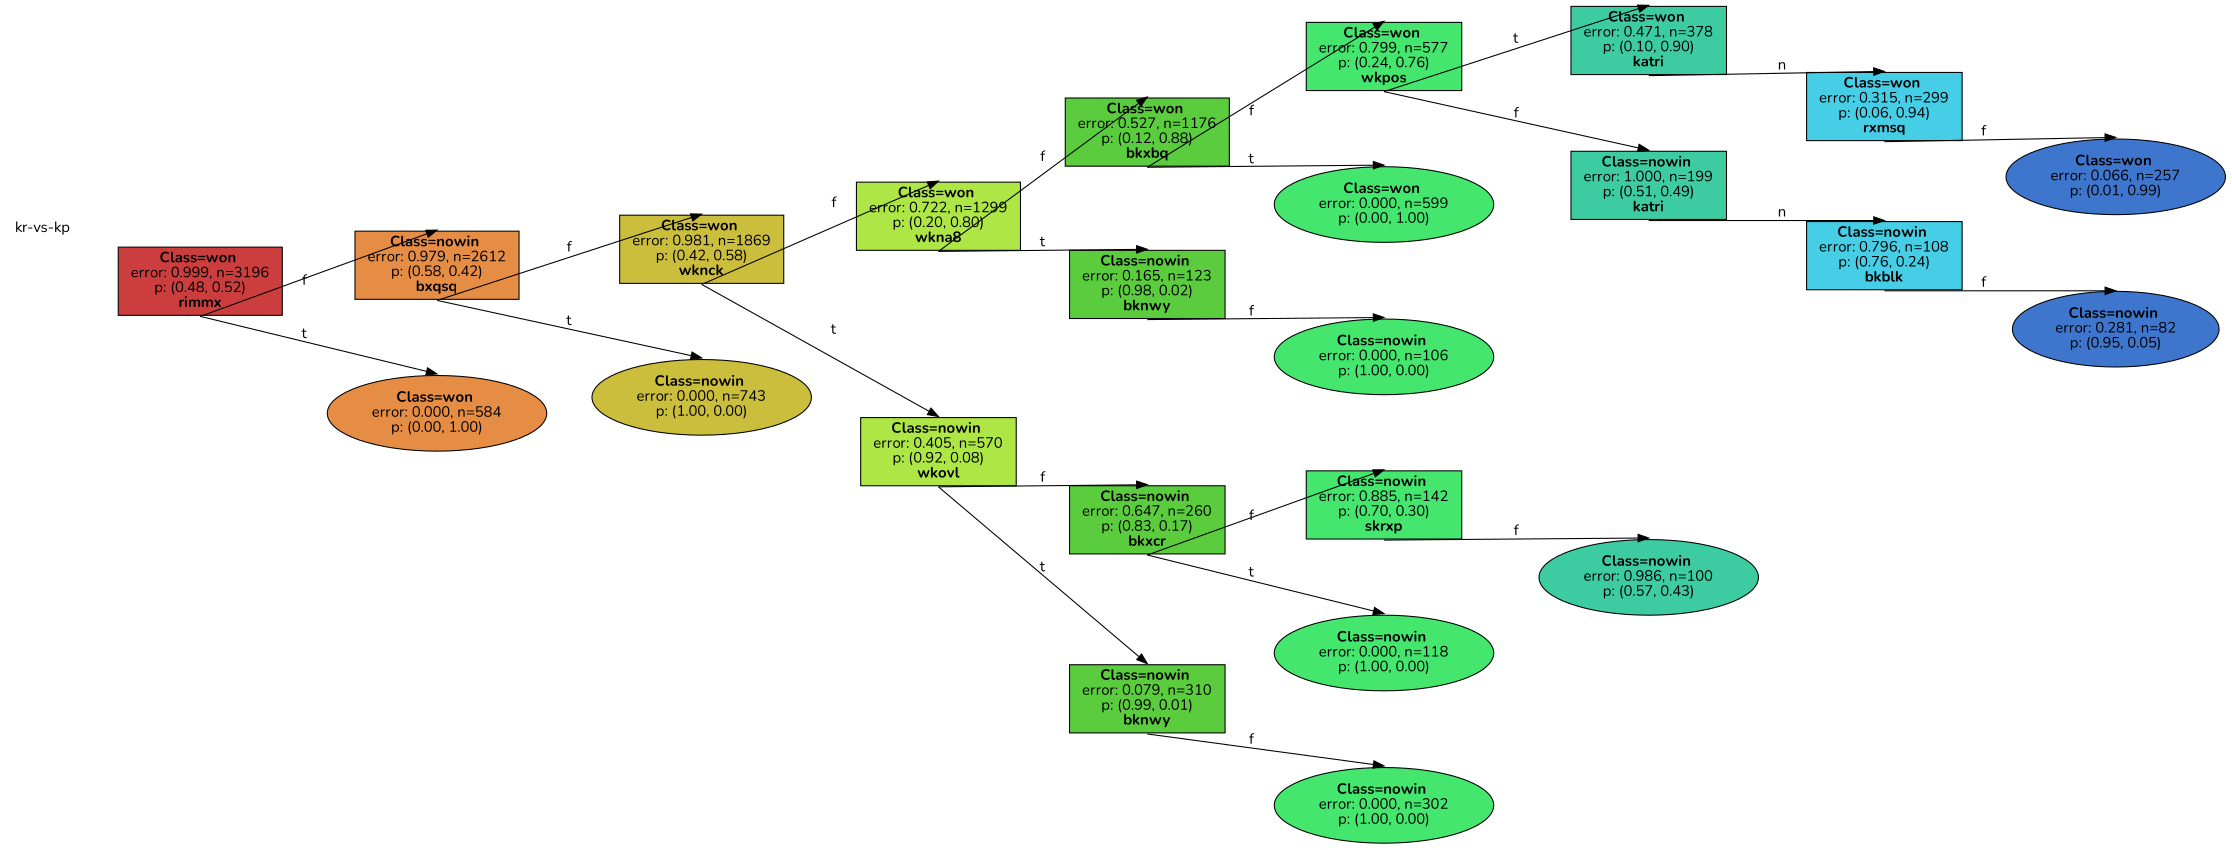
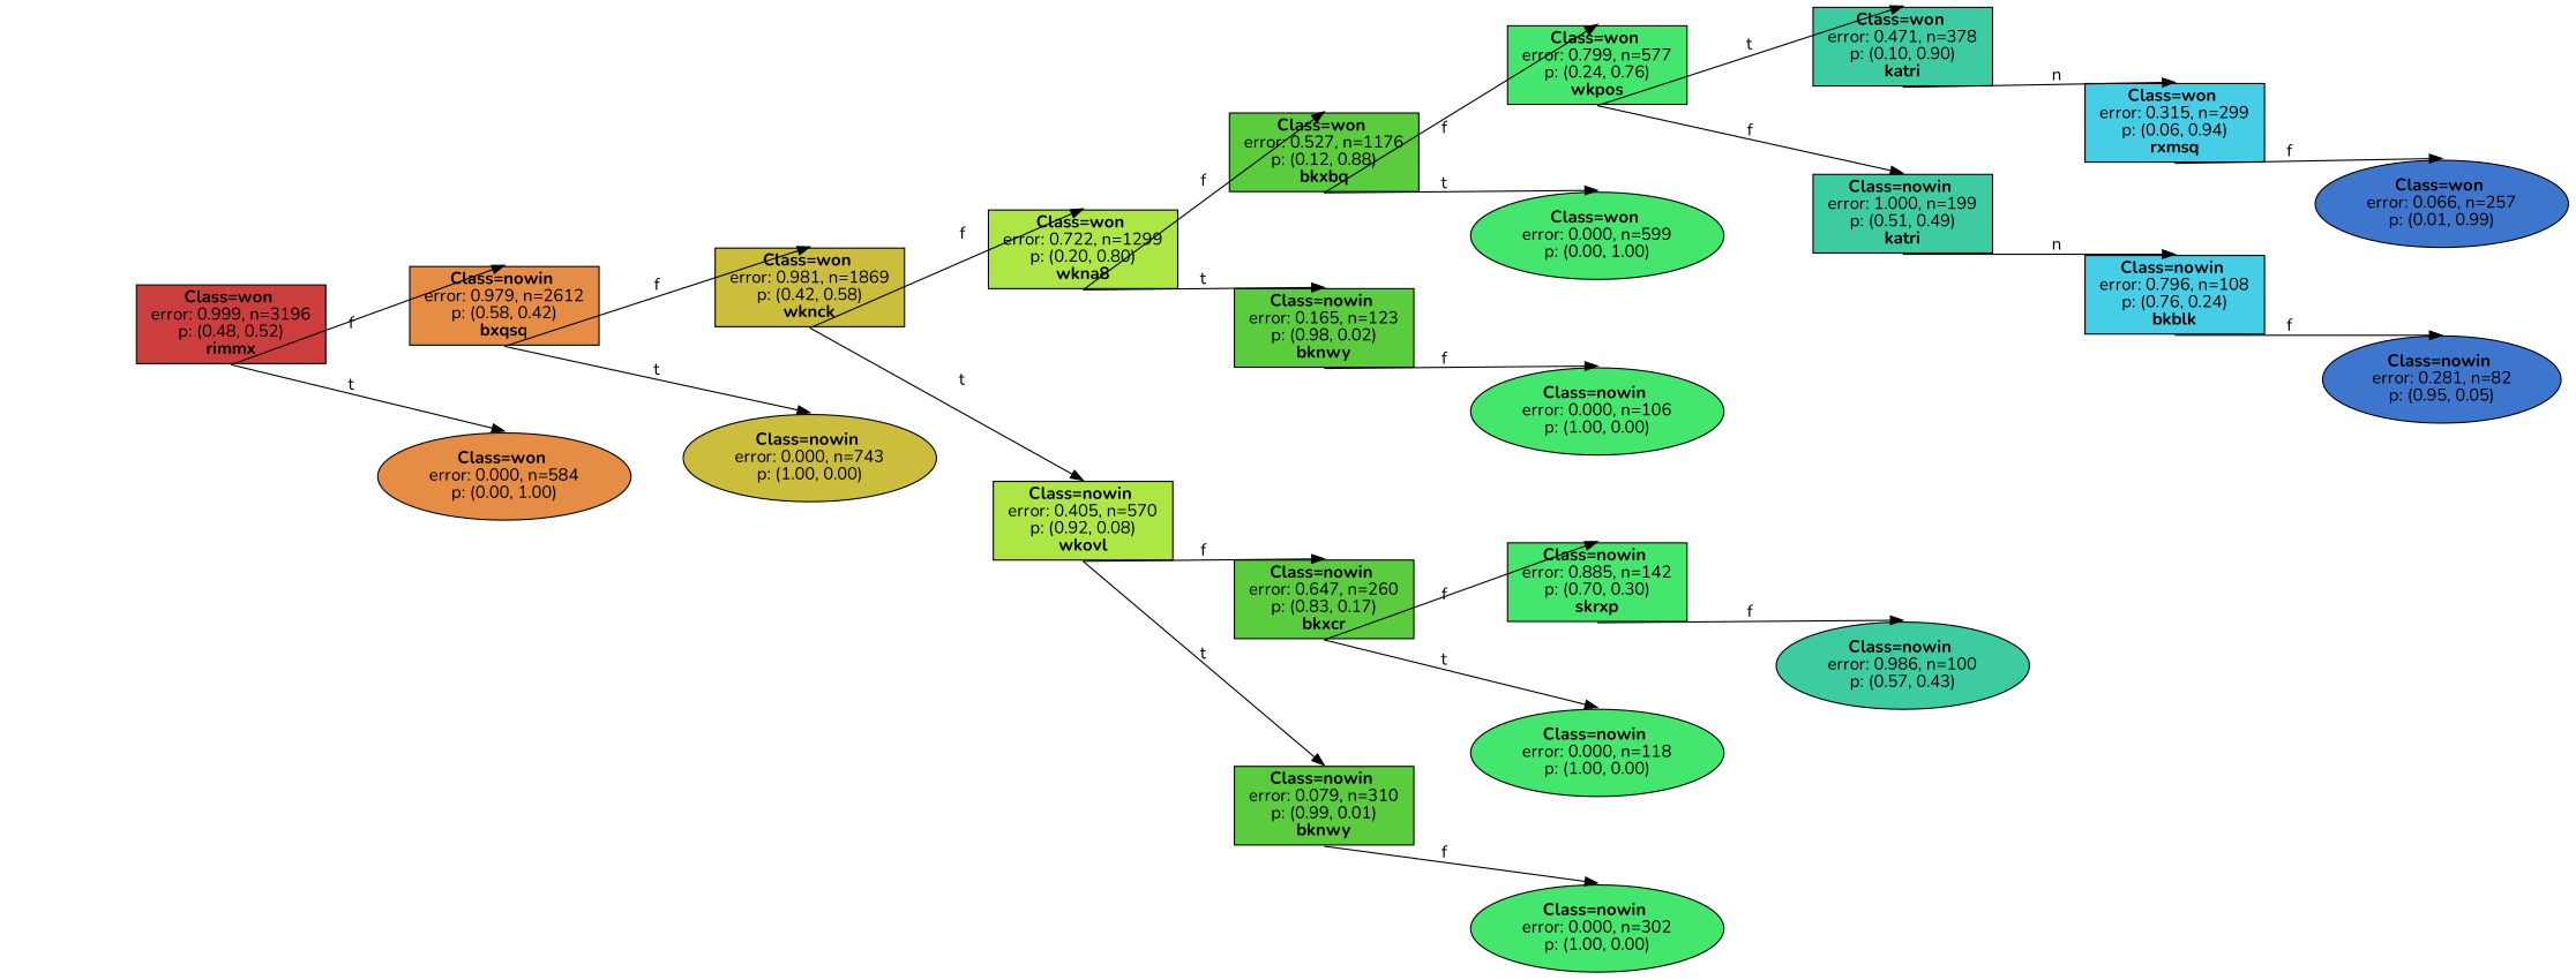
  digraph {
    nodesep=1
    ranksep=0.5
    splines=false
    rankdir=LR
    fontname=Nunito
    node [color=black fillcolor="0.375 0.7 0.900" fontname=Nunito shape=rect style=filled]
    edge [fontname=Nunito headport=n tailport=s]
-   n1 [fillcolor=white label="kr-vs-kp" shape=plaintext]
    n2 [fillcolor="0.000 0.7 0.800" label=<<b> Class=won </b> <br/> error: 0.999, n=3196 <br/> p: (0.48, 0.52) <br/><b>rimmx</b>>]
    n3 [fillcolor="0.075 0.7 0.900" label=<<b> Class=nowin </b> <br/> error: 0.979, n=2612 <br/> p: (0.58, 0.42) <br/><b>bxqsq</b>>]
    n4 [fillcolor="0.075 0.7 0.900" label=<<b> Class=won </b> <br/> error: 0.000, n=584 <br/> p: (0.00, 1.00) > shape=oval]
    n5 [fillcolor="0.150 0.7 0.800" label=<<b> Class=won </b> <br/> error: 0.981, n=1869 <br/> p: (0.42, 0.58) <br/><b>wknck</b>>]
    n6 [fillcolor="0.150 0.7 0.800" label=<<b> Class=nowin </b> <br/> error: 0.000, n=743 <br/> p: (1.00, 0.00) > shape=oval]
    n7 [fillcolor="0.225 0.7 0.900" label=<<b> Class=won </b> <br/> error: 0.722, n=1299 <br/> p: (0.20, 0.80) <br/><b>wkna8</b>>]
    n8 [fillcolor="0.225 0.7 0.900" label=<<b> Class=nowin </b> <br/> error: 0.405, n=570 <br/> p: (0.92, 0.08) <br/><b>wkovl</b>>]
    n9 [fillcolor="0.300 0.7 0.800" label=<<b> Class=won </b> <br/> error: 0.527, n=1176 <br/> p: (0.12, 0.88) <br/><b>bkxbq</b>>]
    n10 [fillcolor="0.300 0.7 0.800" label=<<b> Class=nowin </b> <br/> error: 0.165, n=123 <br/> p: (0.98, 0.02) <br/><b>bknwy</b>>]
    n11 [label=<<b> Class=won </b> <br/> error: 0.799, n=577 <br/> p: (0.24, 0.76) <br/><b>wkpos</b>>]
    n12 [label=<<b> Class=won </b> <br/> error: 0.000, n=599 <br/> p: (0.00, 1.00) > shape=oval]
    n13 [fillcolor="0.450 0.7 0.800" label=<<b> Class=won </b> <br/> error: 0.471, n=378 <br/> p: (0.10, 0.90) <br/><b>katri</b>>]
    n14 [fillcolor="0.450 0.7 0.800" label=<<b> Class=nowin </b> <br/> error: 1.000, n=199 <br/> p: (0.51, 0.49) <br/><b>katri</b>>]
    n15 [fillcolor="0.525 0.7 0.900" label=<<b> Class=won </b> <br/> error: 0.315, n=299 <br/> p: (0.06, 0.94) <br/><b>rxmsq</b>>]
    n16 [fillcolor="0.600 0.7 0.800" label=<<b> Class=won </b> <br/> error: 0.066, n=257 <br/> p: (0.01, 0.99) > shape=oval]
    n17 [fillcolor="0.525 0.7 0.900" label=<<b> Class=nowin </b> <br/> error: 0.796, n=108 <br/> p: (0.76, 0.24) <br/><b>bkblk</b>>]
    n18 [fillcolor="0.600 0.7 0.800" label=<<b> Class=nowin </b> <br/> error: 0.281, n=82 <br/> p: (0.95, 0.05) > shape=oval]
    n19 [label=<<b> Class=nowin </b> <br/> error: 0.000, n=106 <br/> p: (1.00, 0.00) > shape=oval]
    n20 [fillcolor="0.300 0.7 0.800" label=<<b> Class=nowin </b> <br/> error: 0.647, n=260 <br/> p: (0.83, 0.17) <br/><b>bkxcr</b>>]
    n21 [fillcolor="0.300 0.7 0.800" label=<<b> Class=nowin </b> <br/> error: 0.079, n=310 <br/> p: (0.99, 0.01) <br/><b>bknwy</b>>]
    n22 [label=<<b> Class=nowin </b> <br/> error: 0.885, n=142 <br/> p: (0.70, 0.30) <br/><b>skrxp</b>>]
    n23 [label=<<b> Class=nowin </b> <br/> error: 0.000, n=118 <br/> p: (1.00, 0.00) > shape=oval]
    n24 [fillcolor="0.450 0.7 0.800" label=<<b> Class=nowin </b> <br/> error: 0.986, n=100 <br/> p: (0.57, 0.43) > shape=oval]
    n25 [label=<<b> Class=nowin </b> <br/> error: 0.000, n=302 <br/> p: (1.00, 0.00) > shape=oval]
-   n1 -> n2 [style=invis]
    n2 -> n3 [label=f]
    n2 -> n4 [label=t]
    n3 -> n5 [label=f]
    n3 -> n6 [label=t]
    n5 -> n7 [label=f]
    n5 -> n8 [label=t]
    n7 -> n9 [label=f]
    n7 -> n10 [label=t]
    n8 -> n20 [label=f]
    n8 -> n21 [label=t]
    n9 -> n11 [label=f]
    n9 -> n12 [label=t]
    n10 -> n19 [label=f]
    n11 -> n13 [label=t]
    n11 -> n14 [label=f]
    n13 -> n15 [label=n]
    n14 -> n17 [label=n]
    n15 -> n16 [label=f]
    n17 -> n18 [label=f]
    n20 -> n22 [label=f]
    n20 -> n23 [label=t]
    n21 -> n25 [label=f]
    n22 -> n24 [label=f]
  }
